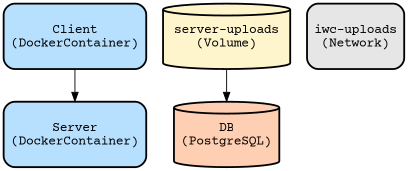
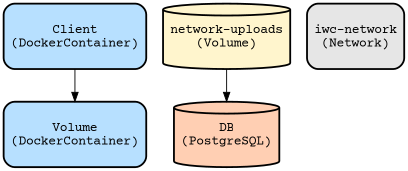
  digraph {
    fontname="Courier Prime"
    node [color=black fillcolor="#B7E0FF" fontname="Courier Prime" shape=rectangle style="filled,bold,rounded"]
    edge [fontname="Courier Prime"]
    n1 [height=1 label="Client\n(DockerContainer)"]
-   n2 [height=1 label="Server\n(DockerContainer)"]
+   n2 [height=1 label="Volume\n(DockerContainer)"]
    n3 [fillcolor="#FFCFB3" height=1 label="DB\n(PostgreSQL)" shape=cylinder]
-   n4 [fillcolor="#FFF5CD" height=1 label="server-uploads\n(Volume)" shape=cylinder]
-   n5 [fillcolor="#E6E6E6" height=1 label="iwc-uploads\n(Network)"]
+   n4 [fillcolor="#FFF5CD" height=1 label="network-uploads\n(Volume)" shape=cylinder]
+   n5 [fillcolor="#E6E6E6" height=1 label="iwc-network\n(Network)"]
    n1 -> n2
    n4 -> n3
  }
